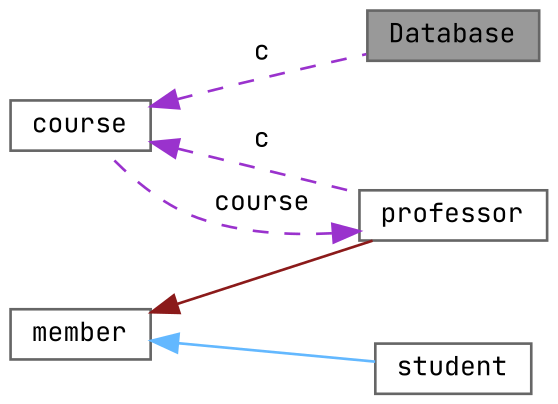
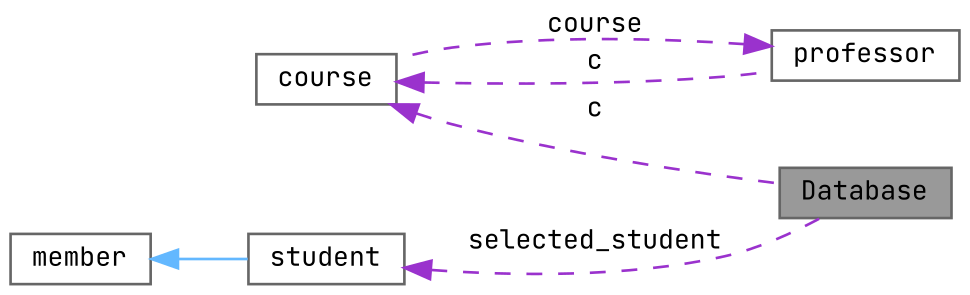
  digraph {
    fontname="JetBrains Mono"
    rankdir=LR
    node [color=gray40 fillcolor=white fontname="JetBrains Mono" fontsize=10 shape=box style=filled]
    edge [color=darkorchid3 dir=back fontname="JetBrains Mono" fontsize=10 labelfontname=Helvetica labelfontsize=10 style=dashed]
    n1 [fillcolor=grey60 fontcolor=black height=0.2 label=Database width=0.4]
    n2 [height=0.2 label=course width=0.4]
    n3 [height=0.2 label=professor width=0.4]
    n4 [height=0.2 label=member width=0.4]
    n5 [height=0.2 label=student width=0.4]
    n2 -> n1 [label=" c"]
    n2 -> n3 [label=" c"]
    n3 -> n2 [label=" course"]
-   n4 -> n3 [color=firebrick4 style=solid]
    n4 -> n5 [color=steelblue1 style=solid]
+   n5 -> n1 [label=" selected_student"]
  }
